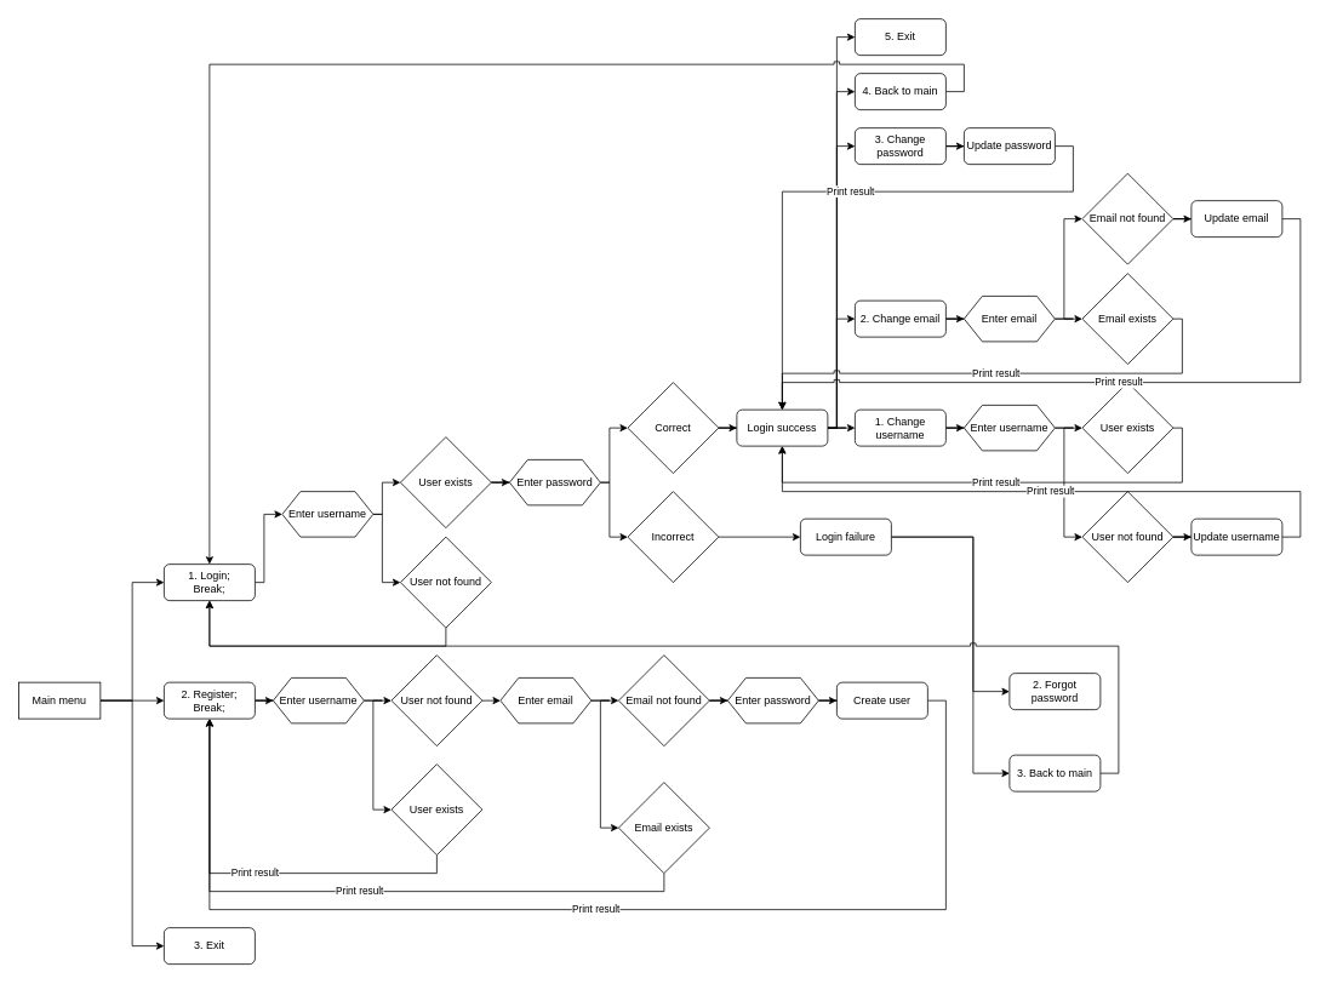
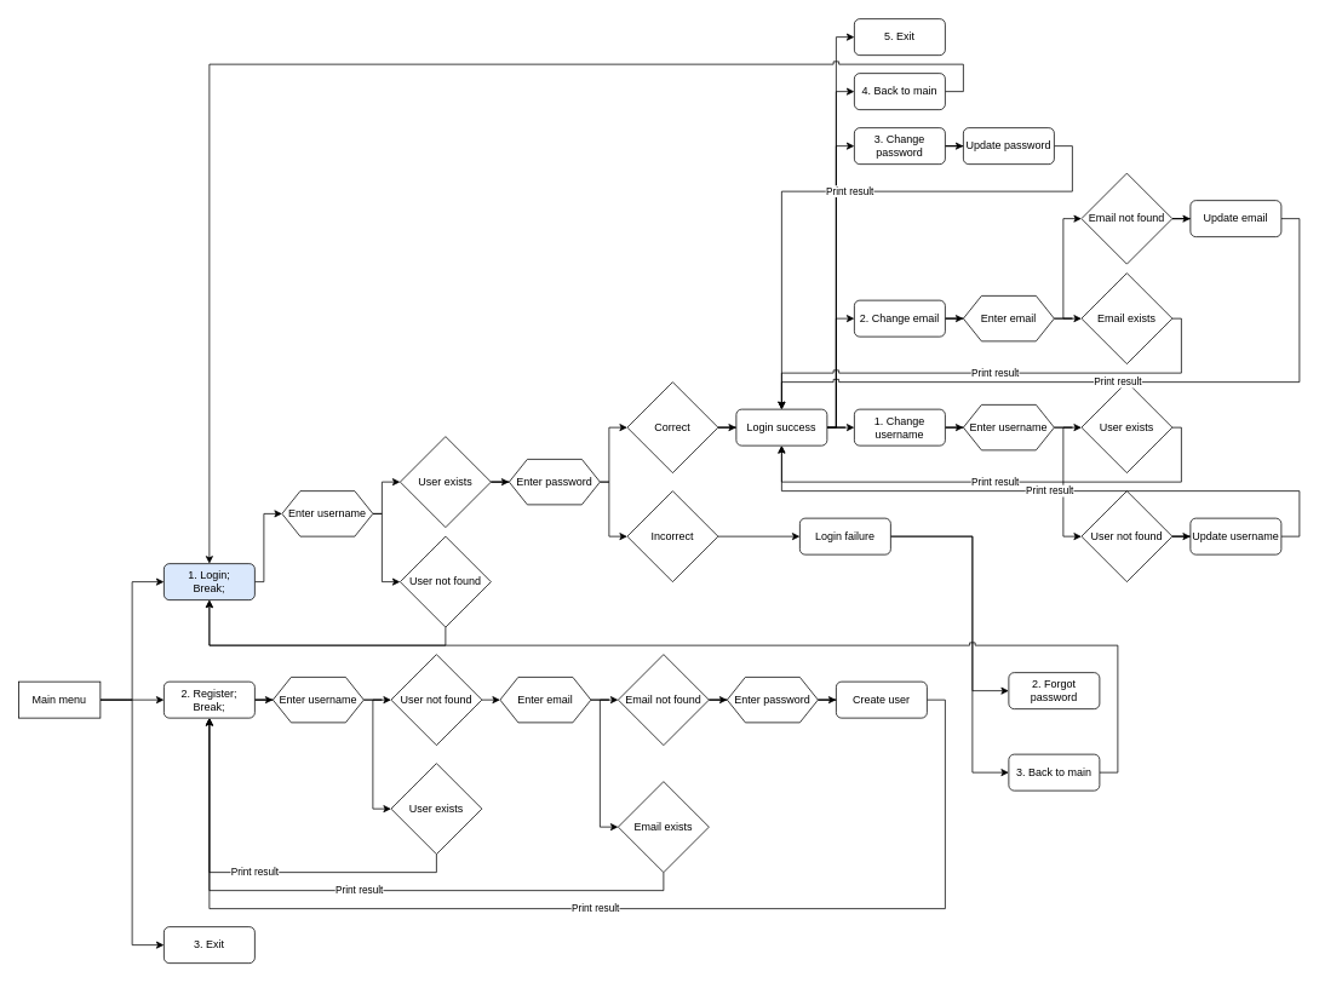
  <mxCell id="0" />
  <mxCell id="1" parent="0" />
  <mxCell id="2" style="edgeStyle=orthogonalEdgeStyle;rounded=0;orthogonalLoop=1;jettySize=auto;html=1;entryX=0;entryY=0.5;entryDx=0;entryDy=0;" edge="1" parent="1" source="5" target="7"><mxGeometry relative="1" as="geometry" /></mxCell>
  <mxCell id="3" style="edgeStyle=orthogonalEdgeStyle;rounded=0;orthogonalLoop=1;jettySize=auto;html=1;entryX=0;entryY=0.5;entryDx=0;entryDy=0;exitX=1;exitY=0.5;exitDx=0;exitDy=0;" edge="1" parent="1" source="5" target="9"><mxGeometry relative="1" as="geometry"><Array as="points"><mxPoint x="140" y="770" /><mxPoint x="140" y="770" /></Array></mxGeometry></mxCell>
  <mxCell id="4" style="edgeStyle=orthogonalEdgeStyle;rounded=0;orthogonalLoop=1;jettySize=auto;html=1;entryX=0;entryY=0.5;entryDx=0;entryDy=0;" edge="1" parent="1" source="5" target="10"><mxGeometry relative="1" as="geometry" /></mxCell>
  <mxCell id="5" value="Main menu" style="rounded=0;whiteSpace=wrap;html=1;" vertex="1" parent="1"><mxGeometry x="20" y="750" width="90" height="40" as="geometry" /></mxCell>
  <mxCell id="6" style="edgeStyle=orthogonalEdgeStyle;rounded=0;orthogonalLoop=1;jettySize=auto;html=1;exitX=1;exitY=0.5;exitDx=0;exitDy=0;entryX=1;entryY=0.5;entryDx=0;entryDy=0;" edge="1" parent="1" source="7" target="13"><mxGeometry relative="1" as="geometry"><Array as="points"><mxPoint x="290" y="640" /><mxPoint x="290" y="565" /></Array></mxGeometry></mxCell>
- <mxCell id="7" value="1. Login;&lt;br&gt;Break;" style="rounded=1;whiteSpace=wrap;html=1;" vertex="1" parent="1"><mxGeometry x="180" y="620" width="100" height="40" as="geometry" /></mxCell>
+ <mxCell id="7" value="1. Login;&lt;br&gt;Break;" style="rounded=1;whiteSpace=wrap;html=1;fillColor=#dae8fc;" vertex="1" parent="1"><mxGeometry x="180" y="620" width="100" height="40" as="geometry" /></mxCell>
  <mxCell id="8" style="edgeStyle=orthogonalEdgeStyle;rounded=0;orthogonalLoop=1;jettySize=auto;html=1;entryX=0;entryY=0.5;entryDx=0;entryDy=0;" edge="1" parent="1" source="9" target="33"><mxGeometry relative="1" as="geometry" /></mxCell>
  <mxCell id="9" value="2. Register;&lt;br&gt;Break;" style="rounded=1;whiteSpace=wrap;html=1;" vertex="1" parent="1"><mxGeometry x="180" y="750" width="100" height="40" as="geometry" /></mxCell>
  <mxCell id="10" value="3. Exit" style="rounded=1;whiteSpace=wrap;html=1;" vertex="1" parent="1"><mxGeometry x="180" y="1020" width="100" height="40" as="geometry" /></mxCell>
  <mxCell id="11" style="edgeStyle=orthogonalEdgeStyle;rounded=0;orthogonalLoop=1;jettySize=auto;html=1;entryX=0;entryY=0.5;entryDx=0;entryDy=0;" edge="1" parent="1" source="13" target="17"><mxGeometry relative="1" as="geometry"><Array as="points"><mxPoint x="420" y="565" /><mxPoint x="420" y="640" /></Array></mxGeometry></mxCell>
  <mxCell id="12" style="edgeStyle=orthogonalEdgeStyle;rounded=0;orthogonalLoop=1;jettySize=auto;html=1;entryX=0;entryY=0.5;entryDx=0;entryDy=0;" edge="1" parent="1" source="13" target="15"><mxGeometry relative="1" as="geometry"><Array as="points"><mxPoint x="420" y="565" /><mxPoint x="420" y="530" /></Array></mxGeometry></mxCell>
  <mxCell id="13" value="Enter username" style="shape=hexagon;perimeter=hexagonPerimeter2;whiteSpace=wrap;html=1;fixedSize=1;rounded=0;direction=west;" vertex="1" parent="1"><mxGeometry x="310" y="540" width="100" height="50" as="geometry" /></mxCell>
  <mxCell id="14" style="edgeStyle=orthogonalEdgeStyle;rounded=0;orthogonalLoop=1;jettySize=auto;html=1;entryX=0;entryY=0.5;entryDx=0;entryDy=0;" edge="1" parent="1" source="15" target="20"><mxGeometry relative="1" as="geometry" /></mxCell>
  <mxCell id="15" value="User exists" style="shape=rhombus;perimeter=rhombusPerimeter;whiteSpace=wrap;html=1;fixedSize=1;" vertex="1" parent="1"><mxGeometry x="440" y="480" width="100" height="100" as="geometry" /></mxCell>
  <mxCell id="16" style="edgeStyle=orthogonalEdgeStyle;rounded=0;orthogonalLoop=1;jettySize=auto;html=1;entryX=0.5;entryY=1;entryDx=0;entryDy=0;exitX=0.5;exitY=1;exitDx=0;exitDy=0;" edge="1" parent="1" source="17" target="7"><mxGeometry relative="1" as="geometry" /></mxCell>
  <mxCell id="17" value="User not found" style="shape=rhombus;perimeter=rhombusPerimeter;whiteSpace=wrap;html=1;fixedSize=1;" vertex="1" parent="1"><mxGeometry x="440" y="590" width="100" height="100" as="geometry" /></mxCell>
  <mxCell id="18" style="edgeStyle=orthogonalEdgeStyle;rounded=0;orthogonalLoop=1;jettySize=auto;html=1;entryX=0;entryY=0.5;entryDx=0;entryDy=0;" edge="1" parent="1" source="20" target="24"><mxGeometry relative="1" as="geometry"><Array as="points"><mxPoint x="670" y="530" /><mxPoint x="670" y="590" /></Array></mxGeometry></mxCell>
  <mxCell id="19" style="edgeStyle=orthogonalEdgeStyle;rounded=0;orthogonalLoop=1;jettySize=auto;html=1;entryX=0;entryY=0.5;entryDx=0;entryDy=0;" edge="1" parent="1" source="20" target="22"><mxGeometry relative="1" as="geometry"><Array as="points"><mxPoint x="670" y="530" /><mxPoint x="670" y="470" /></Array></mxGeometry></mxCell>
  <mxCell id="20" value="Enter password" style="shape=hexagon;perimeter=hexagonPerimeter2;whiteSpace=wrap;html=1;fixedSize=1;" vertex="1" parent="1"><mxGeometry x="560" y="505" width="100" height="50" as="geometry" /></mxCell>
  <mxCell id="21" style="edgeStyle=orthogonalEdgeStyle;rounded=0;orthogonalLoop=1;jettySize=auto;html=1;entryX=0;entryY=0.5;entryDx=0;entryDy=0;" edge="1" parent="1" source="22" target="30"><mxGeometry relative="1" as="geometry" /></mxCell>
  <mxCell id="22" value="Correct" style="shape=rhombus;perimeter=rhombusPerimeter;whiteSpace=wrap;html=1;fixedSize=1;" vertex="1" parent="1"><mxGeometry x="690" y="420" width="100" height="100" as="geometry" /></mxCell>
  <mxCell id="23" style="edgeStyle=orthogonalEdgeStyle;rounded=0;orthogonalLoop=1;jettySize=auto;html=1;exitX=1;exitY=0.5;exitDx=0;exitDy=0;entryX=0;entryY=0.5;entryDx=0;entryDy=0;" edge="1" parent="1" source="24" target="80"><mxGeometry relative="1" as="geometry" /></mxCell>
  <mxCell id="24" value="Incorrect" style="shape=rhombus;perimeter=rhombusPerimeter;whiteSpace=wrap;html=1;fixedSize=1;" vertex="1" parent="1"><mxGeometry x="690" y="540" width="100" height="100" as="geometry" /></mxCell>
  <mxCell id="25" style="edgeStyle=orthogonalEdgeStyle;rounded=0;orthogonalLoop=1;jettySize=auto;html=1;entryX=0;entryY=0.5;entryDx=0;entryDy=0;" edge="1" parent="1" source="30" target="50"><mxGeometry relative="1" as="geometry" /></mxCell>
  <mxCell id="26" style="edgeStyle=orthogonalEdgeStyle;rounded=0;orthogonalLoop=1;jettySize=auto;html=1;entryX=0;entryY=0.5;entryDx=0;entryDy=0;" edge="1" parent="1" source="30" target="52"><mxGeometry relative="1" as="geometry"><Array as="points"><mxPoint x="920" y="470" /><mxPoint x="920" y="350" /></Array></mxGeometry></mxCell>
  <mxCell id="27" style="edgeStyle=orthogonalEdgeStyle;rounded=0;orthogonalLoop=1;jettySize=auto;html=1;entryX=0;entryY=0.5;entryDx=0;entryDy=0;" edge="1" parent="1" source="30" target="54"><mxGeometry relative="1" as="geometry"><Array as="points"><mxPoint x="920" y="470" /><mxPoint x="920" y="160" /></Array></mxGeometry></mxCell>
  <mxCell id="28" style="edgeStyle=orthogonalEdgeStyle;rounded=0;orthogonalLoop=1;jettySize=auto;html=1;entryX=0;entryY=0.5;entryDx=0;entryDy=0;" edge="1" parent="1" source="30" target="56"><mxGeometry relative="1" as="geometry"><Array as="points"><mxPoint x="920" y="470" /><mxPoint x="920" y="100" /></Array></mxGeometry></mxCell>
  <mxCell id="29" style="edgeStyle=orthogonalEdgeStyle;rounded=0;orthogonalLoop=1;jettySize=auto;html=1;entryX=0;entryY=0.5;entryDx=0;entryDy=0;" edge="1" parent="1" source="30" target="57"><mxGeometry relative="1" as="geometry"><Array as="points"><mxPoint x="920" y="470" /><mxPoint x="920" y="40" /></Array></mxGeometry></mxCell>
  <mxCell id="30" value="Login success" style="rounded=1;whiteSpace=wrap;html=1;" vertex="1" parent="1"><mxGeometry x="810" y="450" width="100" height="40" as="geometry" /></mxCell>
  <mxCell id="31" style="edgeStyle=orthogonalEdgeStyle;rounded=0;orthogonalLoop=1;jettySize=auto;html=1;entryX=0;entryY=0.5;entryDx=0;entryDy=0;" edge="1" parent="1" source="33" target="35"><mxGeometry relative="1" as="geometry" /></mxCell>
  <mxCell id="32" style="edgeStyle=orthogonalEdgeStyle;rounded=0;orthogonalLoop=1;jettySize=auto;html=1;entryX=0;entryY=0.5;entryDx=0;entryDy=0;" edge="1" parent="1" source="33" target="37"><mxGeometry relative="1" as="geometry"><Array as="points"><mxPoint x="410" y="770" /><mxPoint x="410" y="890" /></Array></mxGeometry></mxCell>
  <mxCell id="33" value="Enter username" style="shape=hexagon;perimeter=hexagonPerimeter2;whiteSpace=wrap;html=1;fixedSize=1;" vertex="1" parent="1"><mxGeometry x="300" y="745" width="100" height="50" as="geometry" /></mxCell>
  <mxCell id="34" style="edgeStyle=orthogonalEdgeStyle;rounded=0;orthogonalLoop=1;jettySize=auto;html=1;exitX=1;exitY=0.5;exitDx=0;exitDy=0;entryX=0;entryY=0.5;entryDx=0;entryDy=0;" edge="1" parent="1" source="35" target="40"><mxGeometry relative="1" as="geometry" /></mxCell>
  <mxCell id="35" value="User not found" style="shape=rhombus;perimeter=rhombusPerimeter;whiteSpace=wrap;html=1;fixedSize=1;" vertex="1" parent="1"><mxGeometry x="430" y="720" width="100" height="100" as="geometry" /></mxCell>
  <mxCell id="36" value="Print result" style="edgeStyle=orthogonalEdgeStyle;rounded=0;orthogonalLoop=1;jettySize=auto;html=1;entryX=0.5;entryY=1;entryDx=0;entryDy=0;exitX=0.5;exitY=1;exitDx=0;exitDy=0;" edge="1" parent="1" source="37" target="9"><mxGeometry relative="1" as="geometry"><Array as="points"><mxPoint x="480" y="960" /><mxPoint x="230" y="960" /></Array></mxGeometry></mxCell>
  <mxCell id="37" value="User exists" style="shape=rhombus;perimeter=rhombusPerimeter;whiteSpace=wrap;html=1;fixedSize=1;" vertex="1" parent="1"><mxGeometry x="430" y="840" width="100" height="100" as="geometry" /></mxCell>
  <mxCell id="38" style="edgeStyle=orthogonalEdgeStyle;rounded=0;orthogonalLoop=1;jettySize=auto;html=1;entryX=0;entryY=0.5;entryDx=0;entryDy=0;" edge="1" parent="1" source="40" target="44"><mxGeometry relative="1" as="geometry"><Array as="points"><mxPoint x="660" y="770" /><mxPoint x="660" y="910" /></Array></mxGeometry></mxCell>
  <mxCell id="39" style="edgeStyle=orthogonalEdgeStyle;rounded=0;orthogonalLoop=1;jettySize=auto;html=1;entryX=0;entryY=0.5;entryDx=0;entryDy=0;" edge="1" parent="1" source="40" target="42"><mxGeometry relative="1" as="geometry" /></mxCell>
  <mxCell id="40" value="Enter email" style="shape=hexagon;perimeter=hexagonPerimeter2;whiteSpace=wrap;html=1;fixedSize=1;" vertex="1" parent="1"><mxGeometry x="550" y="745" width="100" height="50" as="geometry" /></mxCell>
  <mxCell id="41" style="edgeStyle=orthogonalEdgeStyle;rounded=0;orthogonalLoop=1;jettySize=auto;html=1;entryX=0;entryY=0.5;entryDx=0;entryDy=0;" edge="1" parent="1" source="42" target="48"><mxGeometry relative="1" as="geometry" /></mxCell>
  <mxCell id="42" value="Email not found" style="shape=rhombus;perimeter=rhombusPerimeter;whiteSpace=wrap;html=1;fixedSize=1;" vertex="1" parent="1"><mxGeometry x="680" y="720" width="100" height="100" as="geometry" /></mxCell>
  <mxCell id="43" value="Print result" style="edgeStyle=orthogonalEdgeStyle;rounded=0;orthogonalLoop=1;jettySize=auto;html=1;entryX=0.5;entryY=1;entryDx=0;entryDy=0;exitX=0.5;exitY=1;exitDx=0;exitDy=0;" edge="1" parent="1" source="44" target="9"><mxGeometry relative="1" as="geometry"><Array as="points"><mxPoint x="730" y="980" /><mxPoint x="230" y="980" /></Array></mxGeometry></mxCell>
  <mxCell id="44" value="Email exists" style="shape=rhombus;perimeter=rhombusPerimeter;whiteSpace=wrap;html=1;fixedSize=1;" vertex="1" parent="1"><mxGeometry x="680" y="860" width="100" height="100" as="geometry" /></mxCell>
  <mxCell id="45" value="Print result" style="edgeStyle=orthogonalEdgeStyle;rounded=0;orthogonalLoop=1;jettySize=auto;html=1;entryX=0.5;entryY=1;entryDx=0;entryDy=0;exitX=1;exitY=0.5;exitDx=0;exitDy=0;" edge="1" parent="1" source="46" target="9"><mxGeometry relative="1" as="geometry"><Array as="points"><mxPoint x="1040" y="770" /><mxPoint x="1040" y="1000" /><mxPoint x="230" y="1000" /></Array></mxGeometry></mxCell>
  <mxCell id="46" value="Create user" style="rounded=1;whiteSpace=wrap;html=1;" vertex="1" parent="1"><mxGeometry x="920" y="750" width="100" height="40" as="geometry" /></mxCell>
  <mxCell id="47" style="edgeStyle=orthogonalEdgeStyle;rounded=0;orthogonalLoop=1;jettySize=auto;html=1;entryX=0;entryY=0.5;entryDx=0;entryDy=0;" edge="1" parent="1" source="48" target="46"><mxGeometry relative="1" as="geometry" /></mxCell>
  <mxCell id="48" value="Enter password" style="shape=hexagon;perimeter=hexagonPerimeter2;whiteSpace=wrap;html=1;fixedSize=1;" vertex="1" parent="1"><mxGeometry x="800" y="745" width="100" height="50" as="geometry" /></mxCell>
  <mxCell id="49" style="edgeStyle=orthogonalEdgeStyle;rounded=0;orthogonalLoop=1;jettySize=auto;html=1;entryX=1;entryY=0.5;entryDx=0;entryDy=0;" edge="1" parent="1" source="50" target="60"><mxGeometry relative="1" as="geometry" /></mxCell>
  <mxCell id="50" value="1. Change username" style="rounded=1;whiteSpace=wrap;html=1;" vertex="1" parent="1"><mxGeometry x="940" y="450" width="100" height="40" as="geometry" /></mxCell>
  <mxCell id="51" style="edgeStyle=orthogonalEdgeStyle;rounded=0;orthogonalLoop=1;jettySize=auto;html=1;entryX=1;entryY=0.5;entryDx=0;entryDy=0;" edge="1" parent="1" source="52" target="68"><mxGeometry relative="1" as="geometry" /></mxCell>
  <mxCell id="52" value="2. Change email" style="rounded=1;whiteSpace=wrap;html=1;" vertex="1" parent="1"><mxGeometry x="940" y="330" width="100" height="40" as="geometry" /></mxCell>
  <mxCell id="53" style="edgeStyle=orthogonalEdgeStyle;rounded=0;orthogonalLoop=1;jettySize=auto;html=1;entryX=0;entryY=0.5;entryDx=0;entryDy=0;" edge="1" parent="1" source="54" target="77"><mxGeometry relative="1" as="geometry" /></mxCell>
  <mxCell id="54" value="3. Change password" style="rounded=1;whiteSpace=wrap;html=1;" vertex="1" parent="1"><mxGeometry x="940" y="140" width="100" height="40" as="geometry" /></mxCell>
  <mxCell id="55" style="edgeStyle=orthogonalEdgeStyle;rounded=0;orthogonalLoop=1;jettySize=auto;html=1;exitX=1;exitY=0.5;exitDx=0;exitDy=0;jumpStyle=sharp;" edge="1" parent="1" source="56" target="7"><mxGeometry relative="1" as="geometry"><Array as="points"><mxPoint x="1060" y="100" /><mxPoint x="1060" y="70" /><mxPoint x="230" y="70" /></Array></mxGeometry></mxCell>
  <mxCell id="56" value="4. Back to main" style="rounded=1;whiteSpace=wrap;html=1;" vertex="1" parent="1"><mxGeometry x="940" y="80" width="100" height="40" as="geometry" /></mxCell>
  <mxCell id="57" value="5. Exit" style="rounded=1;whiteSpace=wrap;html=1;" vertex="1" parent="1"><mxGeometry x="940" y="20" width="100" height="40" as="geometry" /></mxCell>
  <mxCell id="58" style="edgeStyle=orthogonalEdgeStyle;rounded=0;orthogonalLoop=1;jettySize=auto;html=1;entryX=0;entryY=0.5;entryDx=0;entryDy=0;" edge="1" parent="1" source="60" target="65"><mxGeometry relative="1" as="geometry"><Array as="points"><mxPoint x="1170" y="470" /><mxPoint x="1170" y="590" /></Array></mxGeometry></mxCell>
  <mxCell id="59" style="edgeStyle=orthogonalEdgeStyle;rounded=0;orthogonalLoop=1;jettySize=auto;html=1;entryX=0;entryY=0.5;entryDx=0;entryDy=0;" edge="1" parent="1" source="60" target="69"><mxGeometry relative="1" as="geometry" /></mxCell>
  <mxCell id="60" value="Enter username" style="shape=hexagon;perimeter=hexagonPerimeter2;whiteSpace=wrap;html=1;fixedSize=1;rounded=0;direction=west;" vertex="1" parent="1"><mxGeometry x="1060" y="445" width="100" height="50" as="geometry" /></mxCell>
  <mxCell id="61" value="Print result" style="edgeStyle=orthogonalEdgeStyle;rounded=0;orthogonalLoop=1;jettySize=auto;html=1;entryX=0.5;entryY=1;entryDx=0;entryDy=0;exitX=1;exitY=0.5;exitDx=0;exitDy=0;" edge="1" parent="1" source="69" target="30"><mxGeometry relative="1" as="geometry"><Array as="points"><mxPoint x="1300" y="470" /><mxPoint x="1300" y="530" /><mxPoint x="860" y="530" /></Array></mxGeometry></mxCell>
  <mxCell id="62" value="Print result" style="edgeStyle=orthogonalEdgeStyle;rounded=0;orthogonalLoop=1;jettySize=auto;html=1;exitX=1;exitY=0.5;exitDx=0;exitDy=0;jumpStyle=sharp;" edge="1" parent="1" source="63" target="30"><mxGeometry relative="1" as="geometry"><Array as="points"><mxPoint x="1300" y="350" /><mxPoint x="1300" y="410" /><mxPoint x="860" y="410" /></Array></mxGeometry></mxCell>
  <mxCell id="63" value="Email exists" style="shape=rhombus;perimeter=rhombusPerimeter;whiteSpace=wrap;html=1;fixedSize=1;" vertex="1" parent="1"><mxGeometry x="1190" y="300" width="100" height="100" as="geometry" /></mxCell>
  <mxCell id="64" style="edgeStyle=orthogonalEdgeStyle;rounded=0;orthogonalLoop=1;jettySize=auto;html=1;entryX=0;entryY=0.5;entryDx=0;entryDy=0;" edge="1" parent="1" source="65" target="73"><mxGeometry relative="1" as="geometry" /></mxCell>
  <mxCell id="65" value="User not found" style="shape=rhombus;perimeter=rhombusPerimeter;whiteSpace=wrap;html=1;fixedSize=1;" vertex="1" parent="1"><mxGeometry x="1190" y="540" width="100" height="100" as="geometry" /></mxCell>
  <mxCell id="66" style="edgeStyle=orthogonalEdgeStyle;rounded=0;orthogonalLoop=1;jettySize=auto;html=1;entryX=0;entryY=0.5;entryDx=0;entryDy=0;" edge="1" parent="1" source="68" target="63"><mxGeometry relative="1" as="geometry" /></mxCell>
  <mxCell id="67" style="edgeStyle=orthogonalEdgeStyle;rounded=0;orthogonalLoop=1;jettySize=auto;html=1;entryX=0;entryY=0.5;entryDx=0;entryDy=0;" edge="1" parent="1" source="68" target="71"><mxGeometry relative="1" as="geometry"><Array as="points"><mxPoint x="1170" y="350" /><mxPoint x="1170" y="240" /></Array></mxGeometry></mxCell>
  <mxCell id="68" value="Enter email" style="shape=hexagon;perimeter=hexagonPerimeter2;whiteSpace=wrap;html=1;fixedSize=1;rounded=0;direction=west;" vertex="1" parent="1"><mxGeometry x="1060" y="325" width="100" height="50" as="geometry" /></mxCell>
  <mxCell id="69" value="User exists" style="shape=rhombus;perimeter=rhombusPerimeter;whiteSpace=wrap;html=1;fixedSize=1;" vertex="1" parent="1"><mxGeometry x="1190" y="420" width="100" height="100" as="geometry" /></mxCell>
  <mxCell id="70" style="edgeStyle=orthogonalEdgeStyle;rounded=0;orthogonalLoop=1;jettySize=auto;html=1;entryX=0;entryY=0.5;entryDx=0;entryDy=0;" edge="1" parent="1" source="71" target="75"><mxGeometry relative="1" as="geometry" /></mxCell>
  <mxCell id="71" value="Email not found" style="shape=rhombus;perimeter=rhombusPerimeter;whiteSpace=wrap;html=1;fixedSize=1;" vertex="1" parent="1"><mxGeometry x="1190" y="190" width="100" height="100" as="geometry" /></mxCell>
  <mxCell id="72" value="Print result" style="edgeStyle=orthogonalEdgeStyle;rounded=0;orthogonalLoop=1;jettySize=auto;html=1;entryX=0.5;entryY=1;entryDx=0;entryDy=0;exitX=1;exitY=0.5;exitDx=0;exitDy=0;jumpStyle=sharp;" edge="1" parent="1" source="73" target="30"><mxGeometry relative="1" as="geometry"><Array as="points"><mxPoint x="1430" y="590" /><mxPoint x="1430" y="540" /><mxPoint x="860" y="540" /></Array></mxGeometry></mxCell>
  <mxCell id="73" value="Update username" style="rounded=1;whiteSpace=wrap;html=1;" vertex="1" parent="1"><mxGeometry x="1310" y="570" width="100" height="40" as="geometry" /></mxCell>
  <mxCell id="74" value="Print result" style="edgeStyle=orthogonalEdgeStyle;rounded=0;orthogonalLoop=1;jettySize=auto;html=1;entryX=0.5;entryY=0;entryDx=0;entryDy=0;jumpStyle=sharp;exitX=1;exitY=0.5;exitDx=0;exitDy=0;" edge="1" parent="1" source="75" target="30"><mxGeometry relative="1" as="geometry"><Array as="points"><mxPoint x="1430" y="240" /><mxPoint x="1430" y="420" /><mxPoint x="860" y="420" /></Array></mxGeometry></mxCell>
  <mxCell id="75" value="Update email" style="rounded=1;whiteSpace=wrap;html=1;" vertex="1" parent="1"><mxGeometry x="1310" width="100" height="40" as="geometry" y="220" /></mxCell>
  <mxCell id="76" value="Print result" style="edgeStyle=orthogonalEdgeStyle;rounded=0;orthogonalLoop=1;jettySize=auto;html=1;entryX=0.5;entryY=0;entryDx=0;entryDy=0;jumpStyle=sharp;exitX=1;exitY=0.5;exitDx=0;exitDy=0;" edge="1" parent="1" source="77" target="30"><mxGeometry relative="1" as="geometry"><Array as="points"><mxPoint x="1180" y="160" /><mxPoint x="1180" y="210" /><mxPoint x="860" y="210" /></Array></mxGeometry></mxCell>
  <mxCell id="77" value="Update password" style="rounded=1;whiteSpace=wrap;html=1;" vertex="1" parent="1"><mxGeometry x="1060" y="140" width="100" height="40" as="geometry" /></mxCell>
  <mxCell id="78" style="edgeStyle=orthogonalEdgeStyle;rounded=0;orthogonalLoop=1;jettySize=auto;html=1;entryX=0;entryY=0.5;entryDx=0;entryDy=0;jumpStyle=sharp;" edge="1" parent="1" source="80" target="81"><mxGeometry relative="1" as="geometry"><Array as="points"><mxPoint x="1070" y="590" /><mxPoint x="1070" y="760" /></Array></mxGeometry></mxCell>
  <mxCell id="79" style="edgeStyle=orthogonalEdgeStyle;rounded=0;orthogonalLoop=1;jettySize=auto;html=1;entryX=0;entryY=0.5;entryDx=0;entryDy=0;jumpStyle=sharp;" edge="1" parent="1" source="80" target="83"><mxGeometry relative="1" as="geometry"><Array as="points"><mxPoint x="1070" y="590" /><mxPoint x="1070" y="850" /></Array></mxGeometry></mxCell>
  <mxCell id="80" value="Login failure" style="rounded=1;whiteSpace=wrap;html=1;" vertex="1" parent="1"><mxGeometry x="880" y="570" width="100" height="40" as="geometry" /></mxCell>
  <mxCell id="81" value="2. Forgot password" style="rounded=1;whiteSpace=wrap;html=1;" vertex="1" parent="1"><mxGeometry x="1110" y="740" width="100" height="40" as="geometry" /></mxCell>
  <mxCell id="82" style="edgeStyle=orthogonalEdgeStyle;rounded=0;orthogonalLoop=1;jettySize=auto;html=1;entryX=0.5;entryY=1;entryDx=0;entryDy=0;jumpStyle=sharp;" edge="1" parent="1" source="83" target="7"><mxGeometry relative="1" as="geometry"><Array as="points"><mxPoint x="1230" y="850" /><mxPoint x="1230" y="710" /><mxPoint x="230" y="710" /></Array></mxGeometry></mxCell>
  <mxCell id="83" value="3. Back to main" style="rounded=1;whiteSpace=wrap;html=1;" vertex="1" parent="1"><mxGeometry x="1110" y="830" width="100" height="40" as="geometry" /></mxCell>
